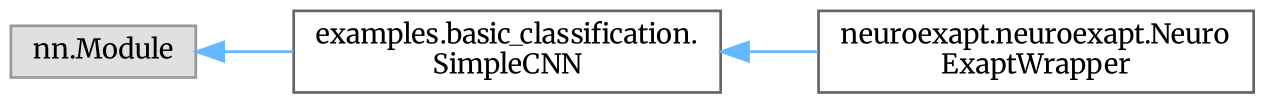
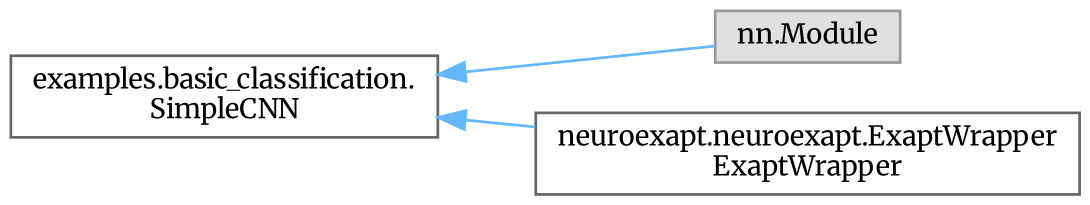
  digraph {
    fontname=Merriweather
    rankdir=LR
    node [color=grey40 fillcolor=white fontname=Merriweather fontsize=10 shape=box style=filled]
    edge [color=steelblue1 dir=back fontname=Merriweather fontsize=10 labelfontname=Helvetica labelfontsize=10 style=solid]
    n1 [color=grey60 fillcolor="#E0E0E0" height=0.2 label="nn.Module" width=0.4]
    n2 [height=0.2 label="examples.basic_classification.\lSimpleCNN" width=0.4]
-   n3 [height=0.2 label="neuroexapt.neuroexapt.Neuro\lExaptWrapper" width=0.4]
-   n1 -> n2
+   n3 [height=0.2 label="neuroexapt.neuroexapt.ExaptWrapper\lExaptWrapper" width=0.4]
+   n2 -> n1
    n2 -> n3
  }
